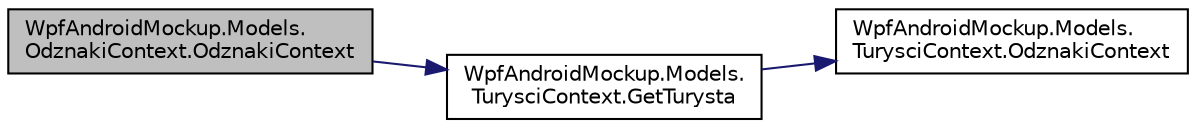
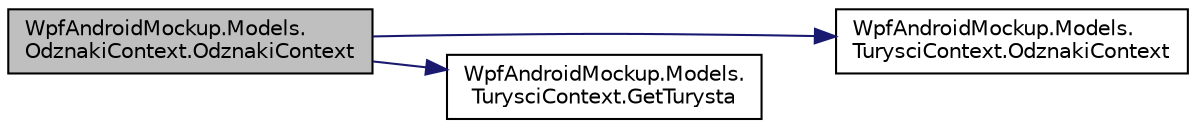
  digraph {
    rankdir=LR
    node [color=black fillcolor=white fontname=Helvetica fontsize=10 shape=record style=filled]
    edge [color=midnightblue fontname=Helvetica fontsize=10 labelfontname=Helvetica labelfontsize=10 style=solid]
    n1 [fillcolor=grey75 fontcolor=black height=0.2 label="WpfAndroidMockup.Models.\lOdznakiContext.OdznakiContext" width=0.4]
    n2 [height=0.2 label="WpfAndroidMockup.Models.\lTurysciContext.OdznakiContext" width=0.4]
    n3 [height=0.2 label="WpfAndroidMockup.Models.\lTurysciContext.GetTurysta" width=0.4]
-   n3 -> n2
+   n1 -> n2
    n1 -> n3
  }
